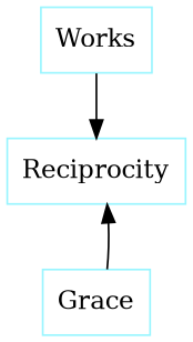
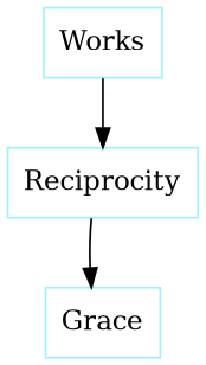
  digraph {
    node [color=cadetblue1 shape=box]
    edge [penwidth=1]
    Works
    Reciprocity
    Grace
    Works -> Reciprocity
-   Grace -> Reciprocity
+   Reciprocity -> Grace
  }
